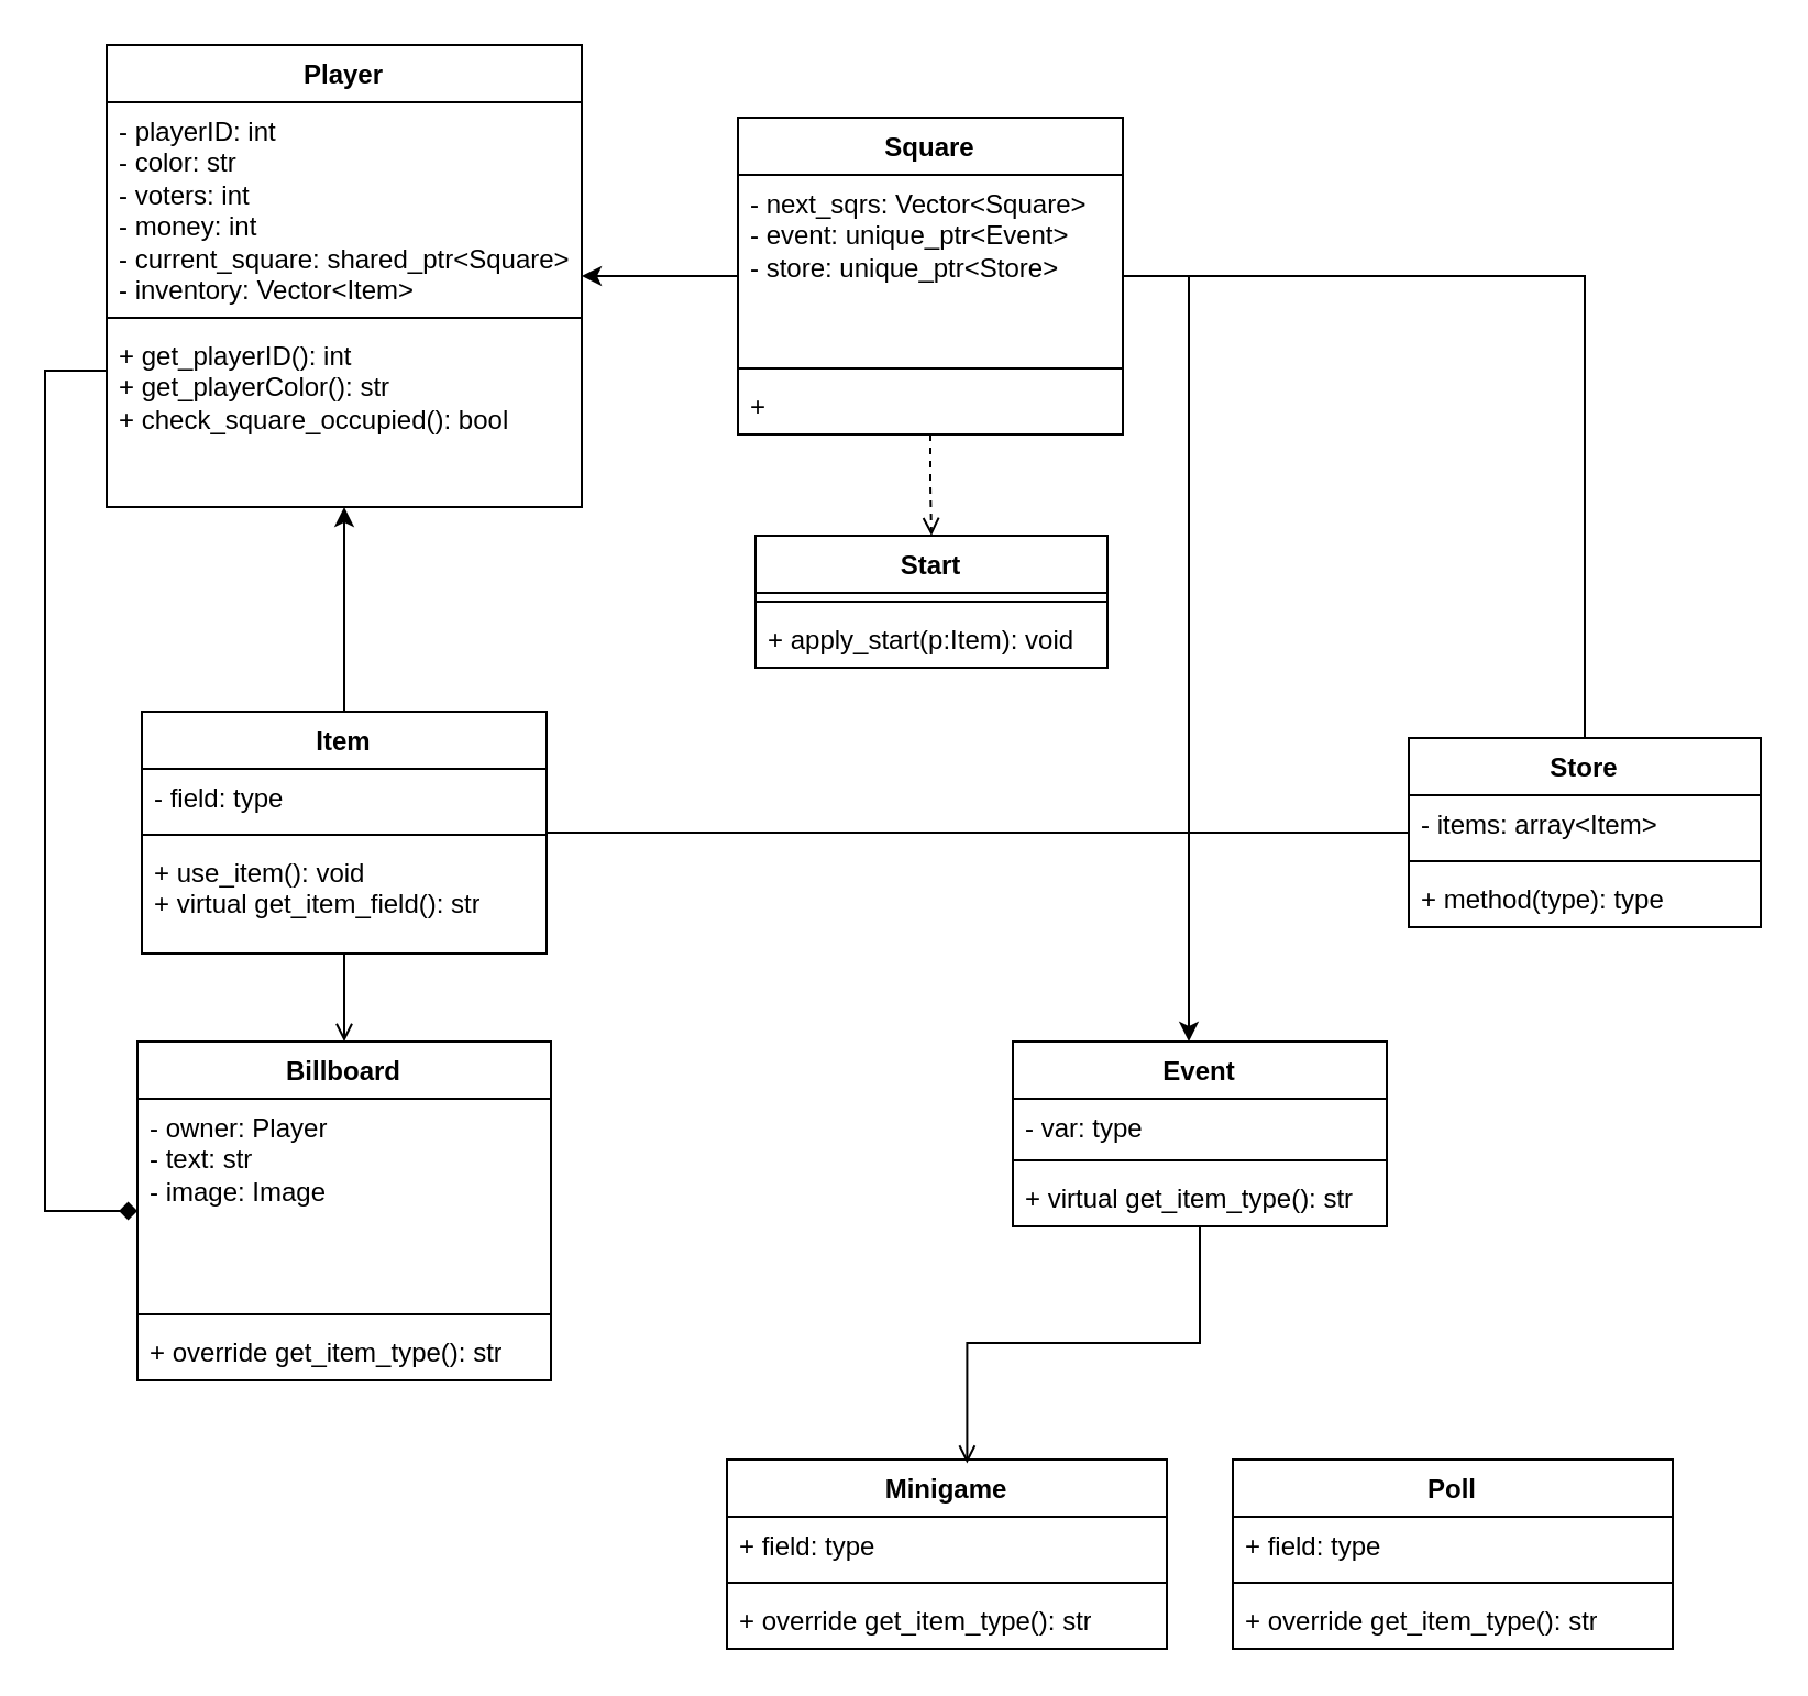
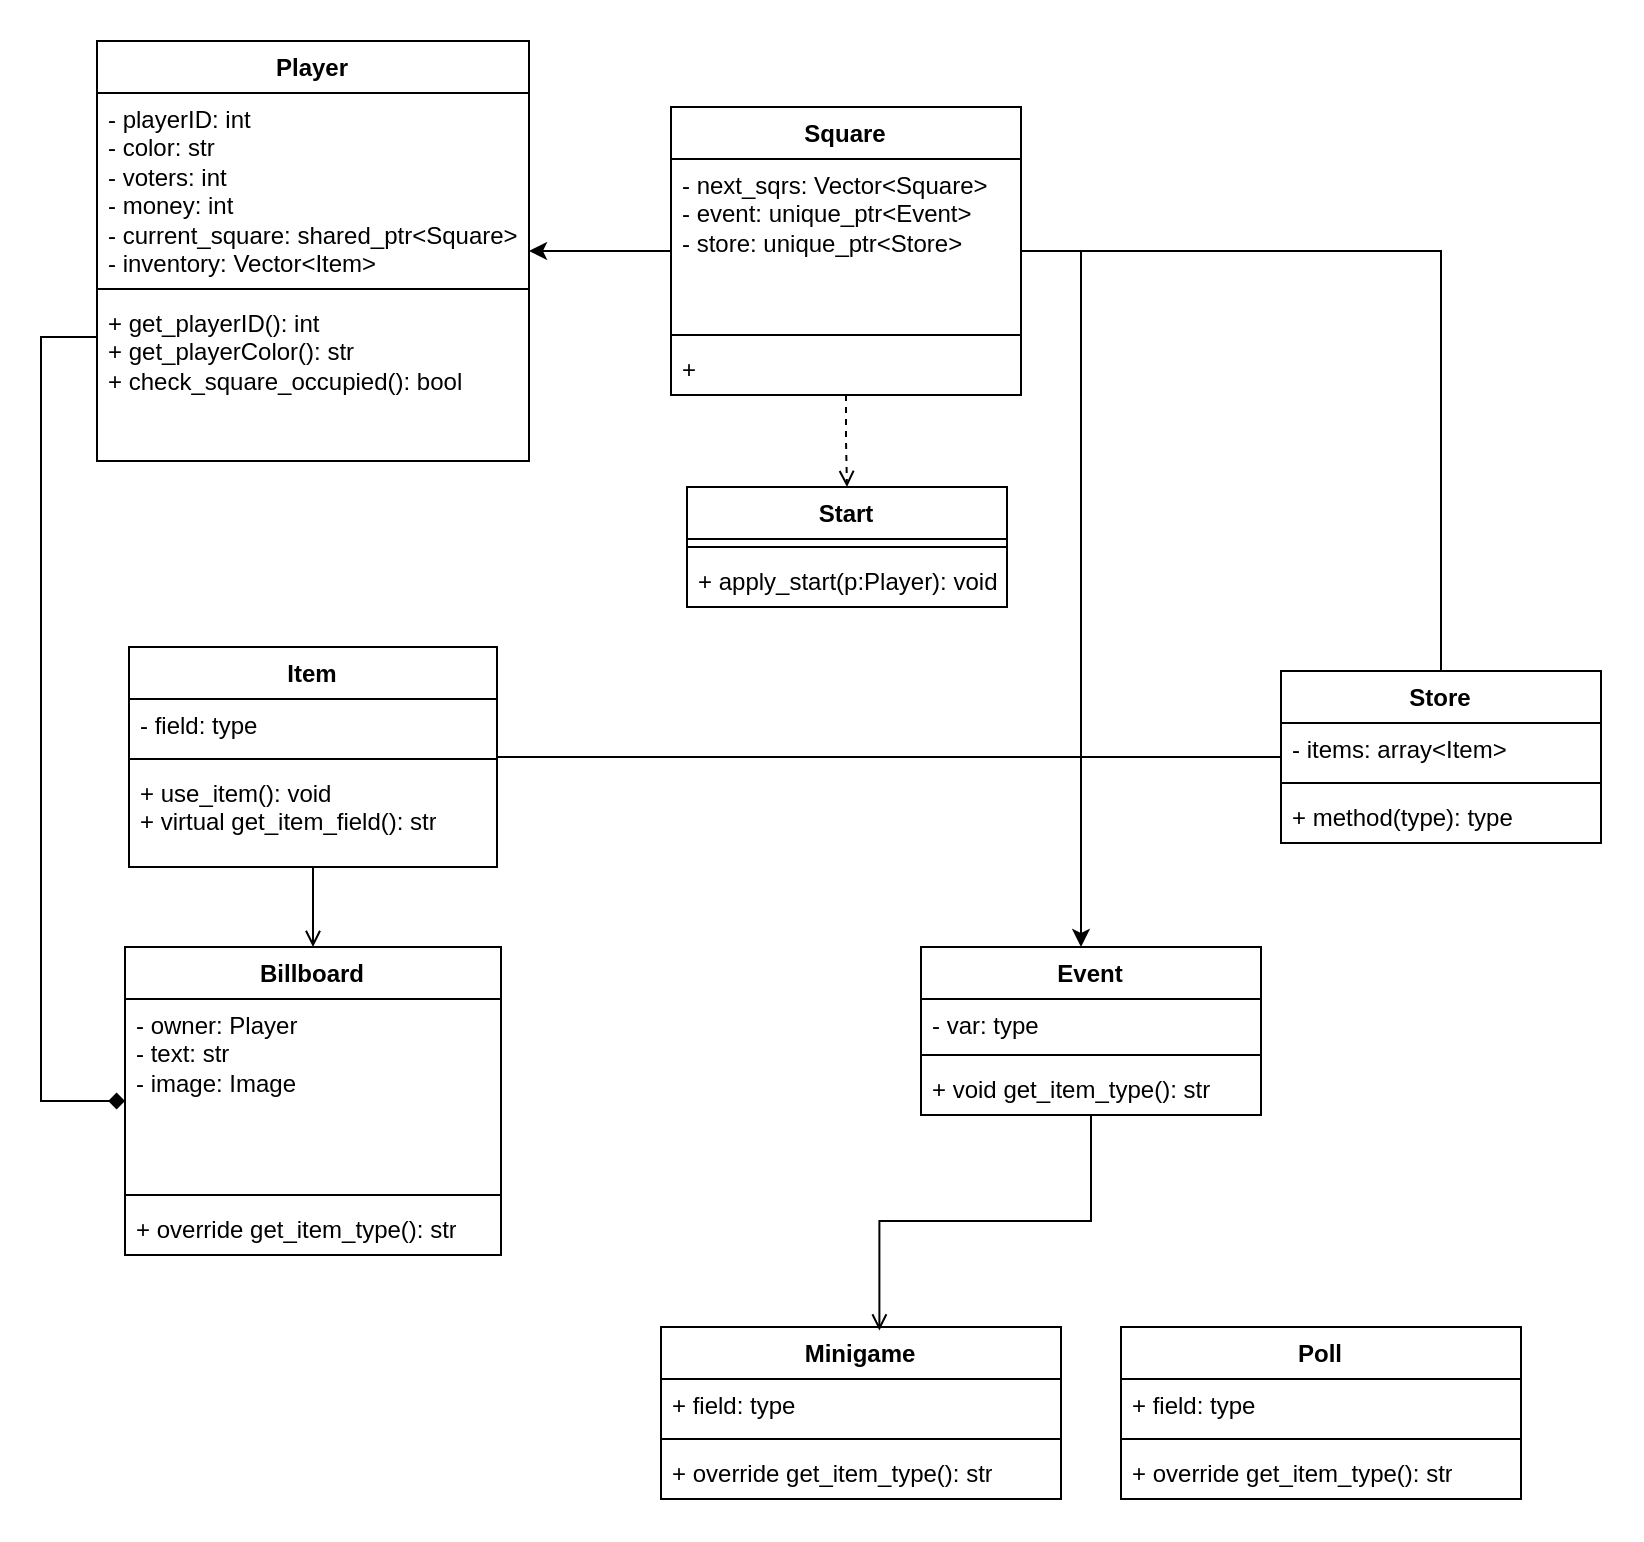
  <mxCell id="0" />
  <mxCell id="1" parent="0" />
  <mxCell id="2" style="edgeStyle=orthogonalEdgeStyle;rounded=0;orthogonalLoop=1;jettySize=auto;html=1;entryX=0.5;entryY=0;entryDx=0;entryDy=0;endArrow=open;endFill=0;dashed=1;" parent="1" source="5" target="9" edge="1"><mxGeometry relative="1" as="geometry" /></mxCell>
  <mxCell id="3" style="edgeStyle=orthogonalEdgeStyle;rounded=0;orthogonalLoop=1;jettySize=auto;html=1;" edge="1" parent="1" source="5" target="12"><mxGeometry relative="1" as="geometry"><Array as="points"><mxPoint x="540" y="125" /></Array></mxGeometry></mxCell>
  <mxCell id="4" style="edgeStyle=orthogonalEdgeStyle;rounded=0;orthogonalLoop=1;jettySize=auto;html=1;" edge="1" parent="1" source="5" target="17"><mxGeometry relative="1" as="geometry" /></mxCell>
  <mxCell id="5" value="Square" style="swimlane;fontStyle=1;align=center;verticalAlign=top;childLayout=stackLayout;horizontal=1;startSize=26;horizontalStack=0;resizeParent=1;resizeParentMax=0;resizeLast=0;collapsible=1;marginBottom=0;whiteSpace=wrap;html=1;" parent="1" vertex="1"><mxGeometry x="335" y="53" width="175" height="144" as="geometry" /></mxCell>
  <mxCell id="6" value="- next_sqrs: Vector&amp;lt;Square&amp;gt;&lt;div&gt;&lt;div&gt;- event: unique_ptr&amp;lt;Event&amp;gt;&lt;/div&gt;&lt;div&gt;- store: unique_ptr&amp;lt;Store&amp;gt;&lt;/div&gt;&lt;/div&gt;" style="text;strokeColor=none;fillColor=none;align=left;verticalAlign=top;spacingLeft=4;spacingRight=4;overflow=hidden;rotatable=0;points=[[0,0.5],[1,0.5]];portConstraint=eastwest;whiteSpace=wrap;html=1;" parent="5" vertex="1"><mxGeometry y="26" width="175" height="84" as="geometry" /></mxCell>
  <mxCell id="7" value="" style="line;strokeWidth=1;fillColor=none;align=left;verticalAlign=middle;spacingTop=-1;spacingLeft=3;spacingRight=3;rotatable=0;labelPosition=right;points=[];portConstraint=eastwest;strokeColor=inherit;" parent="5" vertex="1"><mxGeometry y="110" width="175" height="8" as="geometry" /></mxCell>
  <mxCell id="8" value="+&amp;nbsp;" style="text;strokeColor=none;fillColor=none;align=left;verticalAlign=top;spacingLeft=4;spacingRight=4;overflow=hidden;rotatable=0;points=[[0,0.5],[1,0.5]];portConstraint=eastwest;whiteSpace=wrap;html=1;" parent="5" vertex="1"><mxGeometry y="118" width="175" height="26" as="geometry" /></mxCell>
  <mxCell id="9" value="Start" style="swimlane;fontStyle=1;align=center;verticalAlign=top;childLayout=stackLayout;horizontal=1;startSize=26;horizontalStack=0;resizeParent=1;resizeParentMax=0;resizeLast=0;collapsible=1;marginBottom=0;whiteSpace=wrap;html=1;" parent="1" vertex="1"><mxGeometry x="343" y="243" width="160" height="60" as="geometry"><mxRectangle x="353" y="490" width="70" height="30" as="alternateBounds" /></mxGeometry></mxCell>
  <mxCell id="10" value="" style="line;strokeWidth=1;fillColor=none;align=left;verticalAlign=middle;spacingTop=-1;spacingLeft=3;spacingRight=3;rotatable=0;labelPosition=right;points=[];portConstraint=eastwest;strokeColor=inherit;" parent="9" vertex="1"><mxGeometry y="26" width="160" height="8" as="geometry" /></mxCell>
- <mxCell id="11" value="+ apply_start(p:Item): void" style="text;strokeColor=none;fillColor=none;align=left;verticalAlign=top;spacingLeft=4;spacingRight=4;overflow=hidden;rotatable=0;points=[[0,0.5],[1,0.5]];portConstraint=eastwest;whiteSpace=wrap;html=1;" parent="9" vertex="1"><mxGeometry y="34" width="160" height="26" as="geometry" /></mxCell>
+ <mxCell id="11" value="+ apply_start(p:Player): void" style="text;strokeColor=none;fillColor=none;align=left;verticalAlign=top;spacingLeft=4;spacingRight=4;overflow=hidden;rotatable=0;points=[[0,0.5],[1,0.5]];portConstraint=eastwest;whiteSpace=wrap;html=1;" parent="9" vertex="1"><mxGeometry y="34" width="160" height="26" as="geometry" /></mxCell>
  <mxCell id="12" value="Event&lt;div&gt;&lt;br&gt;&lt;/div&gt;" style="swimlane;fontStyle=1;align=center;verticalAlign=top;childLayout=stackLayout;horizontal=1;startSize=26;horizontalStack=0;resizeParent=1;resizeParentMax=0;resizeLast=0;collapsible=1;marginBottom=0;whiteSpace=wrap;html=1;" parent="1" vertex="1"><mxGeometry x="460" y="473" width="170" height="84" as="geometry" /></mxCell>
  <mxCell id="13" value="&lt;div&gt;- var: type&lt;/div&gt;" style="text;strokeColor=none;fillColor=none;align=left;verticalAlign=top;spacingLeft=4;spacingRight=4;overflow=hidden;rotatable=0;points=[[0,0.5],[1,0.5]];portConstraint=eastwest;whiteSpace=wrap;html=1;" parent="12" vertex="1"><mxGeometry y="26" width="170" height="24" as="geometry" /></mxCell>
  <mxCell id="14" value="" style="line;strokeWidth=1;fillColor=none;align=left;verticalAlign=middle;spacingTop=-1;spacingLeft=3;spacingRight=3;rotatable=0;labelPosition=right;points=[];portConstraint=eastwest;strokeColor=inherit;" parent="12" vertex="1"><mxGeometry y="50" width="170" height="8" as="geometry" /></mxCell>
- <mxCell id="15" value="+ virtual get_item_type(): str" style="text;strokeColor=none;fillColor=none;align=left;verticalAlign=top;spacingLeft=4;spacingRight=4;overflow=hidden;rotatable=0;points=[[0,0.5],[1,0.5]];portConstraint=eastwest;whiteSpace=wrap;html=1;" parent="12" vertex="1"><mxGeometry y="58" width="170" height="26" as="geometry" /></mxCell>
+ <mxCell id="15" value="+ void get_item_type(): str" style="text;strokeColor=none;fillColor=none;align=left;verticalAlign=top;spacingLeft=4;spacingRight=4;overflow=hidden;rotatable=0;points=[[0,0.5],[1,0.5]];portConstraint=eastwest;whiteSpace=wrap;html=1;" parent="12" vertex="1"><mxGeometry y="58" width="170" height="26" as="geometry" /></mxCell>
  <mxCell id="16" style="edgeStyle=orthogonalEdgeStyle;rounded=0;orthogonalLoop=1;jettySize=auto;html=1;endArrow=diamond;" edge="1" parent="1" source="17" target="42"><mxGeometry relative="1" as="geometry"><Array as="points"><mxPoint x="20" y="168" /><mxPoint x="20" y="550" /></Array></mxGeometry></mxCell>
  <mxCell id="17" value="Player" style="swimlane;fontStyle=1;align=center;verticalAlign=top;childLayout=stackLayout;horizontal=1;startSize=26;horizontalStack=0;resizeParent=1;resizeParentMax=0;resizeLast=0;collapsible=1;marginBottom=0;whiteSpace=wrap;html=1;" parent="1" vertex="1"><mxGeometry x="48" y="20" width="216" height="210" as="geometry" /></mxCell>
  <mxCell id="18" value="- playerID: int&lt;div&gt;- color: str&lt;br&gt;&lt;div&gt;- voters: int&lt;/div&gt;&lt;div&gt;- money: int&lt;/div&gt;&lt;div&gt;- current_square: shared_ptr&amp;lt;Square&amp;gt;&lt;/div&gt;&lt;div&gt;- inventory: Vector&amp;lt;Item&amp;gt;&lt;/div&gt;&lt;/div&gt;" style="text;strokeColor=none;fillColor=none;align=left;verticalAlign=top;spacingLeft=4;spacingRight=4;overflow=hidden;rotatable=0;points=[[0,0.5],[1,0.5]];portConstraint=eastwest;whiteSpace=wrap;html=1;" parent="17" vertex="1"><mxGeometry y="26" width="216" height="94" as="geometry" /></mxCell>
  <mxCell id="19" value="" style="line;strokeWidth=1;fillColor=none;align=left;verticalAlign=middle;spacingTop=-1;spacingLeft=3;spacingRight=3;rotatable=0;labelPosition=right;points=[];portConstraint=eastwest;strokeColor=inherit;" parent="17" vertex="1"><mxGeometry y="120" width="216" height="8" as="geometry" /></mxCell>
  <mxCell id="20" value="+ get_playerID(): int&lt;div&gt;+ get_playerColor(): str&lt;/div&gt;&lt;div&gt;+ check_square_occupied(): bool&lt;/div&gt;" style="text;strokeColor=none;fillColor=none;align=left;verticalAlign=top;spacingLeft=4;spacingRight=4;overflow=hidden;rotatable=0;points=[[0,0.5],[1,0.5]];portConstraint=eastwest;whiteSpace=wrap;html=1;" parent="17" vertex="1"><mxGeometry y="128" width="216" height="82" as="geometry" /></mxCell>
  <mxCell id="21" style="edgeStyle=orthogonalEdgeStyle;rounded=0;orthogonalLoop=1;jettySize=auto;html=1;endArrow=open;endFill=0;" edge="1" parent="1" source="24" target="42"><mxGeometry relative="1" as="geometry" /></mxCell>
  <mxCell id="22" style="edgeStyle=orthogonalEdgeStyle;rounded=0;orthogonalLoop=1;jettySize=auto;html=1;endArrow=none;" edge="1" parent="1" source="24" target="37"><mxGeometry relative="1" as="geometry" /></mxCell>
- <mxCell id="23" style="edgeStyle=orthogonalEdgeStyle;rounded=0;orthogonalLoop=1;jettySize=auto;html=1;" edge="1" parent="1" source="24" target="17"><mxGeometry relative="1" as="geometry" /></mxCell>
  <mxCell id="24" value="Item" style="swimlane;fontStyle=1;align=center;verticalAlign=top;childLayout=stackLayout;horizontal=1;startSize=26;horizontalStack=0;resizeParent=1;resizeParentMax=0;resizeLast=0;collapsible=1;marginBottom=0;whiteSpace=wrap;html=1;" parent="1" vertex="1"><mxGeometry x="64" y="323" width="184" height="110" as="geometry" /></mxCell>
  <mxCell id="25" value="- field: type" style="text;strokeColor=none;fillColor=none;align=left;verticalAlign=top;spacingLeft=4;spacingRight=4;overflow=hidden;rotatable=0;points=[[0,0.5],[1,0.5]];portConstraint=eastwest;whiteSpace=wrap;html=1;" parent="24" vertex="1"><mxGeometry y="26" width="184" height="26" as="geometry" /></mxCell>
  <mxCell id="26" value="" style="line;strokeWidth=1;fillColor=none;align=left;verticalAlign=middle;spacingTop=-1;spacingLeft=3;spacingRight=3;rotatable=0;labelPosition=right;points=[];portConstraint=eastwest;strokeColor=inherit;" parent="24" vertex="1"><mxGeometry y="52" width="184" height="8" as="geometry" /></mxCell>
  <mxCell id="27" value="+ use_item(): void&lt;div&gt;+ virtual get_item_field(): str&lt;/div&gt;" style="text;strokeColor=none;fillColor=none;align=left;verticalAlign=top;spacingLeft=4;spacingRight=4;overflow=hidden;rotatable=0;points=[[0,0.5],[1,0.5]];portConstraint=eastwest;whiteSpace=wrap;html=1;" parent="24" vertex="1"><mxGeometry y="60" width="184" height="50" as="geometry" /></mxCell>
  <mxCell id="28" value="Minigame" style="swimlane;fontStyle=1;align=center;verticalAlign=top;childLayout=stackLayout;horizontal=1;startSize=26;horizontalStack=0;resizeParent=1;resizeParentMax=0;resizeLast=0;collapsible=1;marginBottom=0;whiteSpace=wrap;html=1;" parent="1" vertex="1"><mxGeometry x="330" y="663" width="200" height="86" as="geometry" /></mxCell>
  <mxCell id="29" value="+ field: type" style="text;strokeColor=none;fillColor=none;align=left;verticalAlign=top;spacingLeft=4;spacingRight=4;overflow=hidden;rotatable=0;points=[[0,0.5],[1,0.5]];portConstraint=eastwest;whiteSpace=wrap;html=1;" parent="28" vertex="1"><mxGeometry y="26" width="200" height="26" as="geometry" /></mxCell>
  <mxCell id="30" value="" style="line;strokeWidth=1;fillColor=none;align=left;verticalAlign=middle;spacingTop=-1;spacingLeft=3;spacingRight=3;rotatable=0;labelPosition=right;points=[];portConstraint=eastwest;strokeColor=inherit;" parent="28" vertex="1"><mxGeometry y="52" width="200" height="8" as="geometry" /></mxCell>
  <mxCell id="31" value="+ override get_item_type(): str" style="text;strokeColor=none;fillColor=none;align=left;verticalAlign=top;spacingLeft=4;spacingRight=4;overflow=hidden;rotatable=0;points=[[0,0.5],[1,0.5]];portConstraint=eastwest;whiteSpace=wrap;html=1;" parent="28" vertex="1"><mxGeometry y="60" width="200" height="26" as="geometry" /></mxCell>
  <mxCell id="32" value="Poll" style="swimlane;fontStyle=1;align=center;verticalAlign=top;childLayout=stackLayout;horizontal=1;startSize=26;horizontalStack=0;resizeParent=1;resizeParentMax=0;resizeLast=0;collapsible=1;marginBottom=0;whiteSpace=wrap;html=1;" parent="1" vertex="1"><mxGeometry x="560" y="663" width="200" height="86" as="geometry" /></mxCell>
  <mxCell id="33" value="+ field: type" style="text;strokeColor=none;fillColor=none;align=left;verticalAlign=top;spacingLeft=4;spacingRight=4;overflow=hidden;rotatable=0;points=[[0,0.5],[1,0.5]];portConstraint=eastwest;whiteSpace=wrap;html=1;" parent="32" vertex="1"><mxGeometry y="26" width="200" height="26" as="geometry" /></mxCell>
  <mxCell id="34" value="" style="line;strokeWidth=1;fillColor=none;align=left;verticalAlign=middle;spacingTop=-1;spacingLeft=3;spacingRight=3;rotatable=0;labelPosition=right;points=[];portConstraint=eastwest;strokeColor=inherit;" parent="32" vertex="1"><mxGeometry y="52" width="200" height="8" as="geometry" /></mxCell>
  <mxCell id="35" value="+ override get_item_type(): str" style="text;strokeColor=none;fillColor=none;align=left;verticalAlign=top;spacingLeft=4;spacingRight=4;overflow=hidden;rotatable=0;points=[[0,0.5],[1,0.5]];portConstraint=eastwest;whiteSpace=wrap;html=1;" parent="32" vertex="1"><mxGeometry y="60" width="200" height="26" as="geometry" /></mxCell>
  <mxCell id="36" style="edgeStyle=orthogonalEdgeStyle;rounded=0;orthogonalLoop=1;jettySize=auto;html=1;endArrow=none;" edge="1" parent="1" source="37" target="5"><mxGeometry relative="1" as="geometry"><Array as="points"><mxPoint x="720" y="125" /></Array></mxGeometry></mxCell>
  <mxCell id="37" value="Store" style="swimlane;fontStyle=1;align=center;verticalAlign=top;childLayout=stackLayout;horizontal=1;startSize=26;horizontalStack=0;resizeParent=1;resizeParentMax=0;resizeLast=0;collapsible=1;marginBottom=0;whiteSpace=wrap;html=1;" vertex="1" parent="1"><mxGeometry x="640" y="335" width="160" height="86" as="geometry" /></mxCell>
  <mxCell id="38" value="- items: array&amp;lt;Item&amp;gt;" style="text;strokeColor=none;fillColor=none;align=left;verticalAlign=top;spacingLeft=4;spacingRight=4;overflow=hidden;rotatable=0;points=[[0,0.5],[1,0.5]];portConstraint=eastwest;whiteSpace=wrap;html=1;" vertex="1" parent="37"><mxGeometry y="26" width="160" height="26" as="geometry" /></mxCell>
  <mxCell id="39" value="" style="line;strokeWidth=1;fillColor=none;align=left;verticalAlign=middle;spacingTop=-1;spacingLeft=3;spacingRight=3;rotatable=0;labelPosition=right;points=[];portConstraint=eastwest;strokeColor=inherit;" vertex="1" parent="37"><mxGeometry y="52" width="160" height="8" as="geometry" /></mxCell>
  <mxCell id="40" value="+ method(type): type" style="text;strokeColor=none;fillColor=none;align=left;verticalAlign=top;spacingLeft=4;spacingRight=4;overflow=hidden;rotatable=0;points=[[0,0.5],[1,0.5]];portConstraint=eastwest;whiteSpace=wrap;html=1;" vertex="1" parent="37"><mxGeometry y="60" width="160" height="26" as="geometry" /></mxCell>
  <mxCell id="41" style="edgeStyle=orthogonalEdgeStyle;rounded=0;orthogonalLoop=1;jettySize=auto;html=1;entryX=0.546;entryY=0.02;entryDx=0;entryDy=0;entryPerimeter=0;endArrow=open;endFill=0;" edge="1" parent="1" source="12" target="28"><mxGeometry relative="1" as="geometry" /></mxCell>
  <mxCell id="42" value="Billboard" style="swimlane;fontStyle=1;align=center;verticalAlign=top;childLayout=stackLayout;horizontal=1;startSize=26;horizontalStack=0;resizeParent=1;resizeParentMax=0;resizeLast=0;collapsible=1;marginBottom=0;whiteSpace=wrap;html=1;" vertex="1" parent="1"><mxGeometry x="62" y="473" width="188" height="154" as="geometry" /></mxCell>
  <mxCell id="43" value="&lt;div&gt;- owner: Player&lt;/div&gt;- text: str&lt;div&gt;- image: Image&lt;/div&gt;" style="text;strokeColor=none;fillColor=none;align=left;verticalAlign=top;spacingLeft=4;spacingRight=4;overflow=hidden;rotatable=0;points=[[0,0.5],[1,0.5]];portConstraint=eastwest;whiteSpace=wrap;html=1;" vertex="1" parent="42"><mxGeometry y="26" width="188" height="94" as="geometry" /></mxCell>
  <mxCell id="44" value="" style="line;strokeWidth=1;fillColor=none;align=left;verticalAlign=middle;spacingTop=-1;spacingLeft=3;spacingRight=3;rotatable=0;labelPosition=right;points=[];portConstraint=eastwest;strokeColor=inherit;" vertex="1" parent="42"><mxGeometry y="120" width="188" height="8" as="geometry" /></mxCell>
  <mxCell id="45" value="+ override get_item_type(): str" style="text;strokeColor=none;fillColor=none;align=left;verticalAlign=top;spacingLeft=4;spacingRight=4;overflow=hidden;rotatable=0;points=[[0,0.5],[1,0.5]];portConstraint=eastwest;whiteSpace=wrap;html=1;" vertex="1" parent="42"><mxGeometry y="128" width="188" height="26" as="geometry" /></mxCell>
